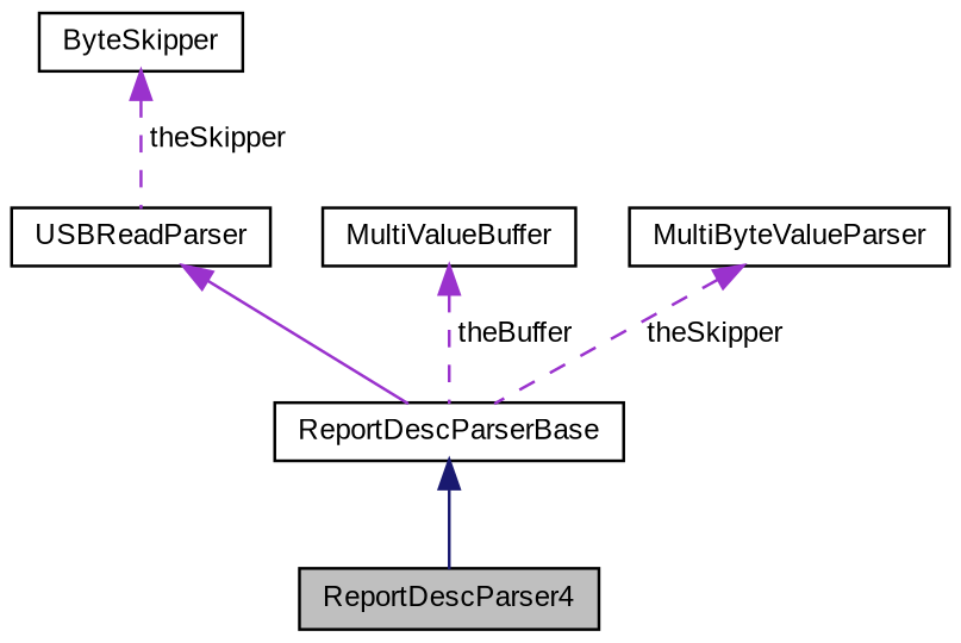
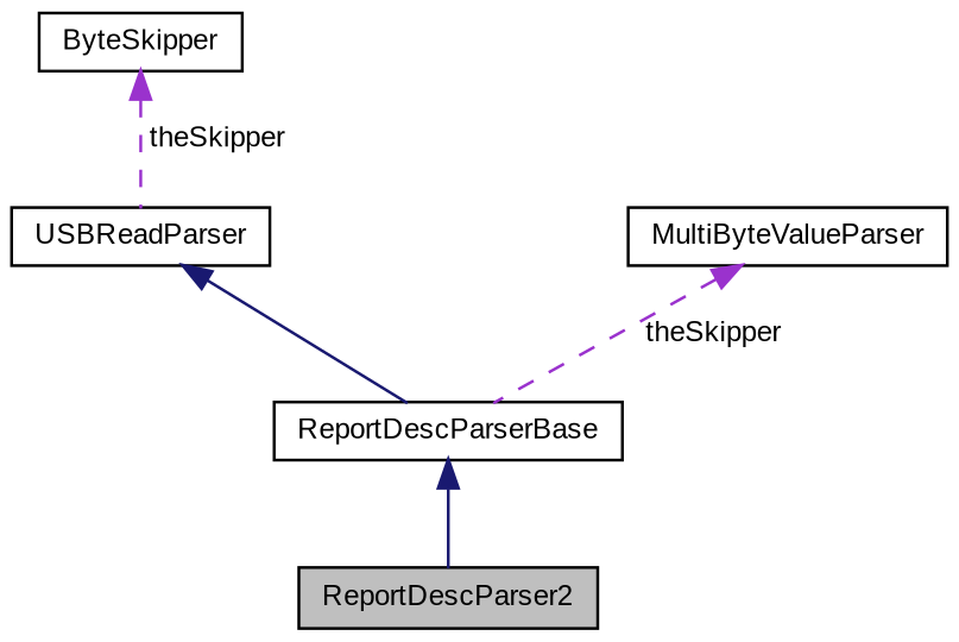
  digraph {
    fontname="Liberation Sans"
    node [color=black fillcolor=white fontname="Liberation Sans" fontsize=10 shape=record style=filled]
    edge [color=darkorchid3 dir=back fontname="Liberation Sans" fontsize=10 labelfontname=Helvetica labelfontsize=10 style=dashed]
-   n1 [fillcolor=grey75 fontcolor=black height=0.2 label=ReportDescParser4 width=0.4]
+   n1 [fillcolor=grey75 fontcolor=black height=0.2 label=ReportDescParser2 width=0.4]
    n2 [height=0.2 label=ReportDescParserBase width=0.4]
    n3 [height=0.2 label=USBReadParser width=0.4]
-   n4 [height=0.2 label=MultiValueBuffer width=0.4]
    n5 [height=0.2 label=ByteSkipper width=0.4]
    n6 [height=0.2 label=MultiByteValueParser width=0.4]
    n2 -> n1 [color=midnightblue style=solid]
-   n3 -> n2 [style=solid]
-   n4 -> n2 [label=" theBuffer"]
+   n3 -> n2 [color=midnightblue style=solid]
    n5 -> n3 [label=" theSkipper"]
    n6 -> n2 [label=" theSkipper"]
  }
